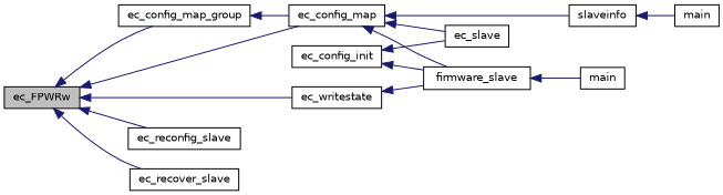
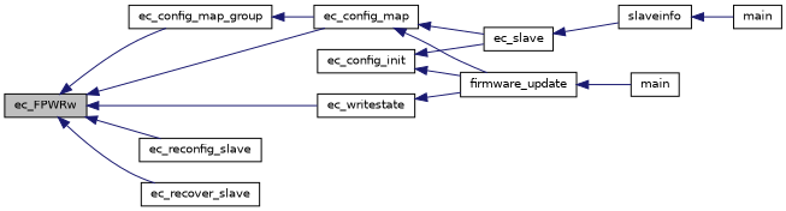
  digraph {
    rankdir=LR
    node [color=black fillcolor=white fontname=Helvetica fontsize=10 shape=record style=filled]
    edge [color=midnightblue dir=back fontname=Helvetica fontsize=10 labelfontname=Helvetica labelfontsize=10 style=solid]
    n1 [fillcolor=grey75 fontcolor=black height=0.2 label=ec_FPWRw width=0.4]
    n2 [height=0.2 label=ec_config_map_group width=0.4]
    n3 [height=0.2 label=ec_reconfig_slave width=0.4]
    n4 [height=0.2 label=ec_recover_slave width=0.4]
    n5 [height=0.2 label=ec_writestate width=0.4]
    n6 [height=0.2 label=ec_config_map width=0.4]
    n7 [height=0.2 label=ec_config_init width=0.4]
    n8 [height=0.2 label=ec_slave width=0.4]
-   n9 [height=0.2 label=firmware_slave width=0.4]
+   n9 [height=0.2 label=firmware_update width=0.4]
    n10 [height=0.2 label=slaveinfo width=0.4]
    n11 [height=0.2 label=main width=0.4]
    n12 [height=0.2 label=main width=0.4]
    n1 -> n2
    n1 -> n3
    n1 -> n4
    n1 -> n5
    n1 -> n6
    n2 -> n6
    n5 -> n9
    n6 -> n8
    n6 -> n9
    n7 -> n8
    n7 -> n9
-   n6 -> n10
+   n8 -> n10
    n9 -> n11
    n10 -> n12
  }
